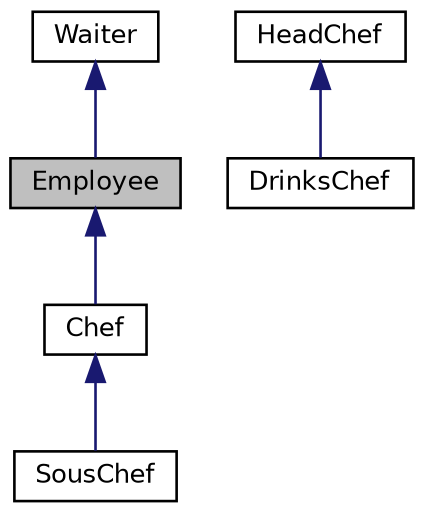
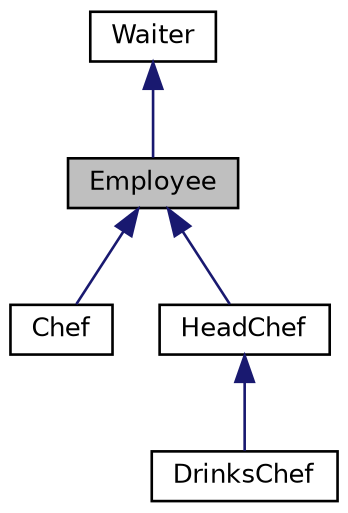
  digraph {
    node [color=black fillcolor=white fontname=Helvetica fontsize=10 shape=record style=filled]
    edge [color=midnightblue dir=back fontname=Helvetica fontsize=10 labelfontname=Helvetica labelfontsize=10 style=solid]
    n1 [fillcolor=grey75 fontcolor=black height=0.2 label=Employee width=0.4]
    n2 [height=0.2 label=Chef width=0.4]
    n3 [height=0.2 label=HeadChef width=0.4]
-   n4 [height=0.2 label=SousChef width=0.4]
    n5 [height=0.2 label=DrinksChef width=0.4]
    n6 [height=0.2 label=Waiter width=0.4]
    n1 -> n2
-   n2 -> n4
+   n1 -> n3
    n3 -> n5
    n6 -> n1
  }
